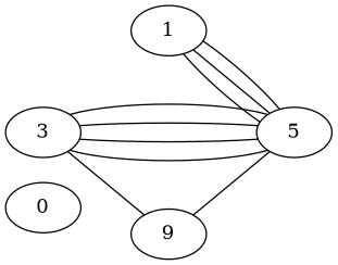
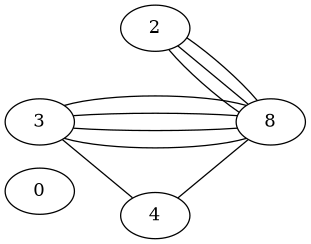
  graph {
    rankdir=LR
    n1 [label=0]
-   2 [label=1]
-   5
+   2
+   5 [label=8]
    3
-   4 [label=9]
+   4
    2 -- 5
    2 -- 5
    2 -- 5
    3 -- 5
    3 -- 5
    3 -- 5
    3 -- 5
    3 -- 4
    4 -- 5
  }
